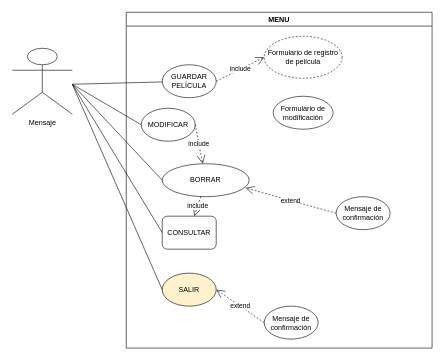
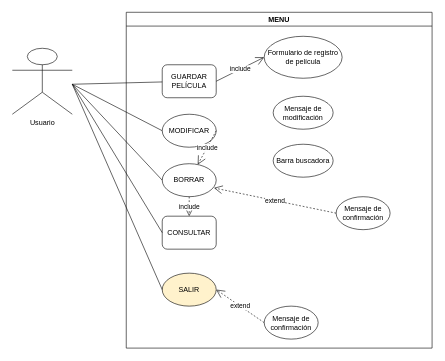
  <mxCell id="0" />
  <mxCell id="1" parent="0" />
  <mxCell id="2" value="MENU" style="swimlane;whiteSpace=wrap;html=1;" parent="1" vertex="1"><mxGeometry x="210" y="20" width="510" height="560" as="geometry"><mxRectangle x="240" y="160" width="140" height="30" as="alternateBounds" /></mxGeometry></mxCell>
- <mxCell id="3" value="GUARDAR PELÍCULA" style="ellipse;whiteSpace=wrap;html=1;" parent="2" vertex="1"><mxGeometry x="60" y="87.5" width="90" height="55" as="geometry" /></mxCell>
- <mxCell id="4" value="Formulario de registro de película" style="ellipse;whiteSpace=wrap;html=1;dashed=1;" parent="2" vertex="1"><mxGeometry x="230" y="40" width="130" height="70" as="geometry" /></mxCell>
- <mxCell id="5" value="include" style="endArrow=open;endSize=12;dashed=1;html=1;rounded=0;exitX=1;exitY=0.5;exitDx=0;exitDy=0;entryX=0;entryY=0.5;entryDx=0;entryDy=0;" parent="2" source="3" target="4" edge="1"><mxGeometry width="160" relative="1" as="geometry"><mxPoint x="30" y="-60" as="sourcePoint" /><mxPoint x="320" y="160" as="targetPoint" /></mxGeometry></mxCell>
- <mxCell id="6" value="MODIFICAR" style="ellipse;whiteSpace=wrap;html=1;" parent="2" vertex="1"><mxGeometry x="25" y="160" width="90" height="55" as="geometry" /></mxCell>
- <mxCell id="7" value="BORRAR" style="ellipse;whiteSpace=wrap;html=1;" parent="2" vertex="1"><mxGeometry x="60" y="252.5" width="145" height="55" as="geometry" /></mxCell>
+ <mxCell id="3" value="GUARDAR PELÍCULA" style="whiteSpace=wrap;html=1;rounded=1;" parent="2" vertex="1"><mxGeometry x="60" y="87.5" width="90" height="55" as="geometry" /></mxCell>
+ <mxCell id="4" value="Formulario de registro de película" style="ellipse;whiteSpace=wrap;html=1;" parent="2" vertex="1"><mxGeometry x="230" y="40" width="130" height="70" as="geometry" /></mxCell>
+ <mxCell id="5" value="include" style="endArrow=open;endSize=12;dashed=0;html=1;rounded=0;exitX=1;exitY=0.5;exitDx=0;exitDy=0;entryX=0;entryY=0.5;entryDx=0;entryDy=0;" parent="2" source="3" target="4" edge="1"><mxGeometry width="160" relative="1" as="geometry"><mxPoint x="30" y="-60" as="sourcePoint" /><mxPoint x="320" y="160" as="targetPoint" /></mxGeometry></mxCell>
+ <mxCell id="6" value="MODIFICAR" style="ellipse;whiteSpace=wrap;html=1;" parent="2" vertex="1"><mxGeometry x="60" y="170" width="90" height="55" as="geometry" /></mxCell>
+ <mxCell id="7" value="BORRAR" style="ellipse;whiteSpace=wrap;html=1;" parent="2" vertex="1"><mxGeometry x="60" y="252.5" width="90" height="55" as="geometry" /></mxCell>
  <mxCell id="8" value="CONSULTAR" style="whiteSpace=wrap;html=1;rounded=1;" parent="2" vertex="1"><mxGeometry x="60" y="340" width="90" height="55" as="geometry" /></mxCell>
  <mxCell id="9" value="SALIR" style="ellipse;whiteSpace=wrap;html=1;fillColor=#fff2cc;" parent="2" vertex="1"><mxGeometry x="60" y="435" width="90" height="55" as="geometry" /></mxCell>
  <mxCell id="10" value="Mensaje de confirmación" style="ellipse;whiteSpace=wrap;html=1;" parent="2" vertex="1"><mxGeometry x="230" y="490" width="90" height="55" as="geometry" /></mxCell>
  <mxCell id="11" value="extend" style="endArrow=open;endSize=12;dashed=1;html=1;rounded=0;exitX=0;exitY=0.5;exitDx=0;exitDy=0;entryX=1;entryY=0.5;entryDx=0;entryDy=0;" parent="2" source="10" target="9" edge="1"><mxGeometry x="0.003" width="160" relative="1" as="geometry"><mxPoint x="265" y="440" as="sourcePoint" /><mxPoint x="220" y="450" as="targetPoint" /><mxPoint as="offset" /></mxGeometry></mxCell>
+ <mxCell id="12" value="Barra buscadora" style="ellipse;whiteSpace=wrap;html=1;" parent="2" vertex="1"><mxGeometry x="245" y="220" width="100" height="55" as="geometry" /></mxCell>
  <mxCell id="13" value="include" style="endArrow=open;endSize=12;dashed=1;html=1;rounded=0;exitX=1;exitY=0.5;exitDx=0;exitDy=0;" parent="2" source="6" target="7" edge="1"><mxGeometry width="160" relative="1" as="geometry"><mxPoint x="240" y="75" as="sourcePoint" /><mxPoint x="210" y="220" as="targetPoint" /></mxGeometry></mxCell>
  <mxCell id="14" value="include" style="endArrow=open;endSize=12;dashed=1;html=1;rounded=0;" parent="2" source="7" target="8" edge="1"><mxGeometry x="-0.007" width="160" relative="1" as="geometry"><mxPoint x="200" y="248" as="sourcePoint" /><mxPoint x="150" y="240" as="targetPoint" /><mxPoint as="offset" /></mxGeometry></mxCell>
- <mxCell id="15" value="Formulario de modificación" style="ellipse;whiteSpace=wrap;html=1;" vertex="1" parent="2"><mxGeometry x="245" y="140" width="100" height="55" as="geometry" /></mxCell>
+ <mxCell id="15" value="Mensaje de modificación" style="ellipse;whiteSpace=wrap;html=1;" vertex="1" parent="2"><mxGeometry x="245" y="140" width="100" height="55" as="geometry" /></mxCell>
  <mxCell id="16" value="Mensaje de confirmación" style="ellipse;whiteSpace=wrap;html=1;" vertex="1" parent="2"><mxGeometry x="350" y="307.5" width="90" height="55" as="geometry" /></mxCell>
  <mxCell id="17" value="extend" style="endArrow=open;endSize=12;dashed=1;html=1;rounded=0;exitX=0;exitY=0.5;exitDx=0;exitDy=0;entryX=0.959;entryY=0.735;entryDx=0;entryDy=0;entryPerimeter=0;" edge="1" parent="2" source="16" target="7"><mxGeometry x="0.003" width="160" relative="1" as="geometry"><mxPoint x="240" y="528" as="sourcePoint" /><mxPoint x="160" y="472" as="targetPoint" /><mxPoint as="offset" /></mxGeometry></mxCell>
- <mxCell id="18" value="Mensaje" style="shape=umlActor;verticalLabelPosition=bottom;verticalAlign=top;html=1;outlineConnect=0;" parent="1" vertex="1"><mxGeometry x="20" y="80" width="100" height="110" as="geometry" /></mxCell>
+ <mxCell id="18" value="Usuario" style="shape=umlActor;verticalLabelPosition=bottom;verticalAlign=top;html=1;outlineConnect=0;" parent="1" vertex="1"><mxGeometry x="20" y="80" width="100" height="110" as="geometry" /></mxCell>
  <mxCell id="19" value="" style="endArrow=none;html=1;rounded=0;" parent="1" target="3" edge="1"><mxGeometry width="50" height="50" relative="1" as="geometry"><mxPoint x="120" y="140" as="sourcePoint" /><mxPoint x="290" y="130" as="targetPoint" /></mxGeometry></mxCell>
  <mxCell id="20" value="" style="endArrow=none;html=1;rounded=0;entryX=0;entryY=0.5;entryDx=0;entryDy=0;" parent="1" target="6" edge="1"><mxGeometry width="50" height="50" relative="1" as="geometry"><mxPoint x="120" y="140" as="sourcePoint" /><mxPoint x="230" y="145" as="targetPoint" /></mxGeometry></mxCell>
  <mxCell id="21" value="" style="endArrow=none;html=1;rounded=0;entryX=0;entryY=0.5;entryDx=0;entryDy=0;" parent="1" target="7" edge="1"><mxGeometry width="50" height="50" relative="1" as="geometry"><mxPoint x="120" y="140" as="sourcePoint" /><mxPoint x="260" y="238" as="targetPoint" /></mxGeometry></mxCell>
  <mxCell id="22" value="" style="endArrow=none;html=1;rounded=0;entryX=0;entryY=0.5;entryDx=0;entryDy=0;" parent="1" target="8" edge="1"><mxGeometry width="50" height="50" relative="1" as="geometry"><mxPoint x="120" y="140" as="sourcePoint" /><mxPoint x="260" y="328" as="targetPoint" /></mxGeometry></mxCell>
  <mxCell id="23" value="" style="endArrow=none;html=1;rounded=0;entryX=0;entryY=0.5;entryDx=0;entryDy=0;" parent="1" target="9" edge="1"><mxGeometry width="50" height="50" relative="1" as="geometry"><mxPoint x="120" y="140" as="sourcePoint" /><mxPoint x="260" y="428" as="targetPoint" /></mxGeometry></mxCell>
